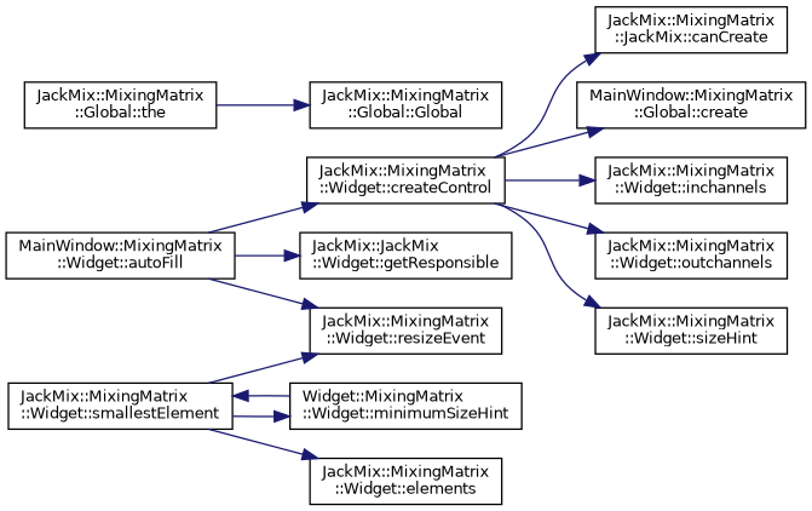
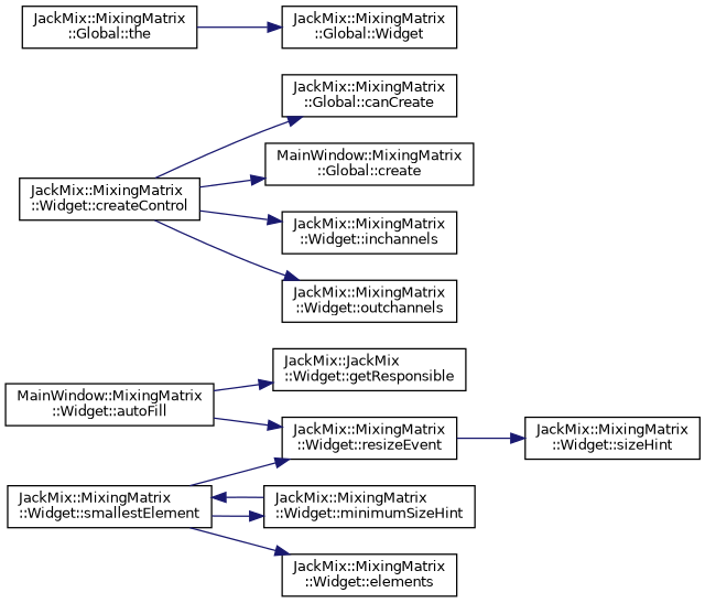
  digraph {
    rankdir=LR
    node [color=black fillcolor=white fontname=Helvetica fontsize=10 shape=record style=filled]
    edge [color=midnightblue fontname=Helvetica fontsize=10 labelfontname=Helvetica labelfontsize=10 style=solid]
    n1 [height=0.2 label="MainWindow::MixingMatrix\l::Widget::autoFill" width=0.4]
    n2 [height=0.2 label="JackMix::MixingMatrix\l::Widget::createControl" width=0.4]
    n3 [height=0.2 label="JackMix::JackMix\l::Widget::getResponsible" width=0.4]
    n4 [height=0.2 label="JackMix::MixingMatrix\l::Widget::resizeEvent" width=0.4]
-   n5 [height=0.2 label="JackMix::MixingMatrix\l::JackMix::canCreate" width=0.4]
+   n5 [height=0.2 label="JackMix::MixingMatrix\l::Global::canCreate" width=0.4]
    n6 [height=0.2 label="MainWindow::MixingMatrix\l::Global::create" width=0.4]
    n7 [height=0.2 label="JackMix::MixingMatrix\l::Widget::inchannels" width=0.4]
    n8 [height=0.2 label="JackMix::MixingMatrix\l::Widget::outchannels" width=0.4]
    n9 [height=0.2 label="JackMix::MixingMatrix\l::Widget::sizeHint" width=0.4]
    n10 [height=0.2 label="JackMix::MixingMatrix\l::Global::the" width=0.4]
-   n11 [height=0.2 label="JackMix::MixingMatrix\l::Global::Global" width=0.4]
+   n11 [height=0.2 label="JackMix::MixingMatrix\l::Global::Widget" width=0.4]
    n12 [height=0.2 label="JackMix::MixingMatrix\l::Widget::smallestElement" width=0.4]
-   n13 [height=0.2 label="Widget::MixingMatrix\l::Widget::minimumSizeHint" width=0.4]
+   n13 [height=0.2 label="JackMix::MixingMatrix\l::Widget::minimumSizeHint" width=0.4]
    n14 [height=0.2 label="JackMix::MixingMatrix\l::Widget::elements" width=0.4]
-   n1 -> n2
    n1 -> n3
    n1 -> n4
    n2 -> n5
    n2 -> n6
    n2 -> n7
    n2 -> n8
-   n2 -> n9
+   n4 -> n9
    n10 -> n11
    n12 -> n4
    n12 -> n13
    n12 -> n14
    n13 -> n12
  }
